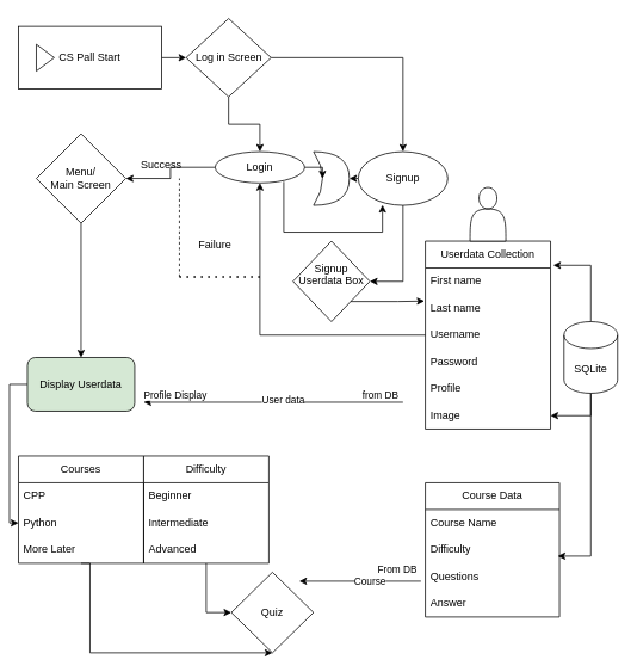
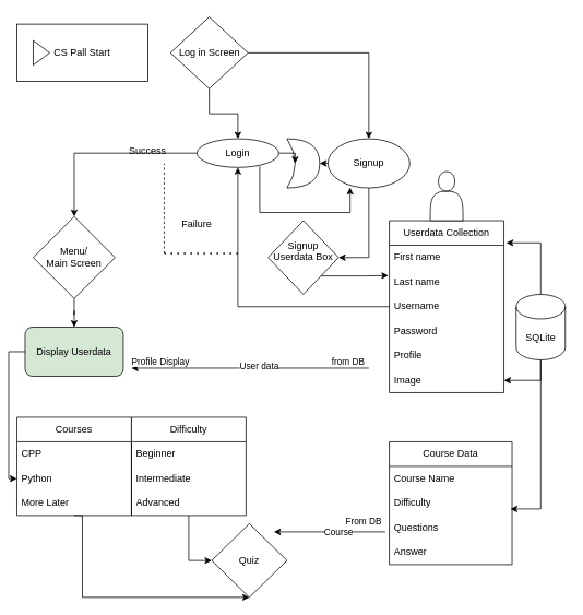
  <mxCell id="0" />
  <mxCell id="1" parent="0" />
- <mxCell id="2" value="" style="edgeStyle=orthogonalEdgeStyle;rounded=0;orthogonalLoop=1;jettySize=auto;html=1;" parent="1" source="3" target="7" edge="1"><mxGeometry relative="1" as="geometry" /></mxCell>
  <mxCell id="3" value="&lt;div&gt;&lt;br&gt;&lt;/div&gt;&lt;div&gt;CS Pall Start&lt;/div&gt;&lt;div&gt;&lt;br&gt;&lt;/div&gt;" style="html=1;whiteSpace=wrap;container=1;recursiveResize=0;collapsible=0;" parent="1" vertex="1"><mxGeometry x="20" y="29" width="160" height="70" as="geometry" /></mxCell>
  <mxCell id="4" value="" style="triangle;html=1;whiteSpace=wrap;" parent="3" vertex="1"><mxGeometry x="20" y="20" width="20" height="30" as="geometry" /></mxCell>
  <mxCell id="5" style="edgeStyle=orthogonalEdgeStyle;rounded=0;orthogonalLoop=1;jettySize=auto;html=1;exitX=0.5;exitY=1;exitDx=0;exitDy=0;" parent="1" source="7" target="10" edge="1"><mxGeometry relative="1" as="geometry" /></mxCell>
  <mxCell id="6" style="edgeStyle=orthogonalEdgeStyle;rounded=0;orthogonalLoop=1;jettySize=auto;html=1;exitX=1;exitY=0.5;exitDx=0;exitDy=0;" parent="1" source="7" target="12" edge="1"><mxGeometry relative="1" as="geometry" /></mxCell>
  <mxCell id="7" value="Log in Screen" style="rhombus;whiteSpace=wrap;html=1;" parent="1" vertex="1"><mxGeometry x="207.5" y="20.25" width="95" height="87.5" as="geometry" /></mxCell>
  <mxCell id="8" value="" style="shape=xor;whiteSpace=wrap;html=1;" parent="1" vertex="1"><mxGeometry x="350" y="169" width="40" height="60" as="geometry" /></mxCell>
  <mxCell id="9" style="edgeStyle=orthogonalEdgeStyle;rounded=0;orthogonalLoop=1;jettySize=auto;html=1;exitX=0;exitY=0.5;exitDx=0;exitDy=0;" parent="1" source="10" target="22" edge="1"><mxGeometry relative="1" as="geometry" /></mxCell>
  <mxCell id="10" value="Login" style="ellipse;whiteSpace=wrap;html=1;" parent="1" vertex="1"><mxGeometry x="240" y="169" width="100" height="35" as="geometry" /></mxCell>
  <mxCell id="11" style="edgeStyle=orthogonalEdgeStyle;rounded=0;orthogonalLoop=1;jettySize=auto;html=1;exitX=0.5;exitY=1;exitDx=0;exitDy=0;entryX=1;entryY=0.5;entryDx=0;entryDy=0;" parent="1" source="12" target="33" edge="1"><mxGeometry relative="1" as="geometry"><mxPoint x="450" y="339" as="targetPoint" /></mxGeometry></mxCell>
  <mxCell id="12" value="&lt;div&gt;Signup&lt;/div&gt;" style="ellipse;whiteSpace=wrap;html=1;" parent="1" vertex="1"><mxGeometry x="400" y="169" width="100" height="60" as="geometry" /></mxCell>
  <mxCell id="13" value="&lt;div&gt;Userdata Collection&lt;/div&gt;" style="swimlane;fontStyle=0;childLayout=stackLayout;horizontal=1;startSize=30;horizontalStack=0;resizeParent=1;resizeParentMax=0;resizeLast=0;collapsible=1;marginBottom=0;whiteSpace=wrap;html=1;" parent="1" vertex="1"><mxGeometry x="475" y="269" width="140" height="210" as="geometry"><mxRectangle x="250" y="310" width="140" height="30" as="alternateBounds" /></mxGeometry></mxCell>
  <mxCell id="14" value="First name&lt;span style=&quot;white-space: pre;&quot;&gt;&#09;&lt;/span&gt;" style="text;strokeColor=none;fillColor=none;align=left;verticalAlign=middle;spacingLeft=4;spacingRight=4;overflow=hidden;points=[[0,0.5],[1,0.5]];portConstraint=eastwest;rotatable=0;whiteSpace=wrap;html=1;" parent="13" vertex="1"><mxGeometry y="30" width="140" height="30" as="geometry" /></mxCell>
  <mxCell id="15" value="Last name" style="text;align=left;verticalAlign=middle;spacingLeft=4;spacingRight=4;overflow=hidden;points=[[0,0.5],[1,0.5]];portConstraint=eastwest;rotatable=0;whiteSpace=wrap;html=1;" parent="13" vertex="1"><mxGeometry y="60" width="140" height="30" as="geometry" /></mxCell>
  <mxCell id="16" value="Username" style="text;strokeColor=none;fillColor=none;align=left;verticalAlign=middle;spacingLeft=4;spacingRight=4;overflow=hidden;points=[[0,0.5],[1,0.5]];portConstraint=eastwest;rotatable=0;whiteSpace=wrap;html=1;" parent="13" vertex="1"><mxGeometry y="90" width="140" height="30" as="geometry" /></mxCell>
  <mxCell id="17" value="Password" style="text;strokeColor=none;fillColor=none;align=left;verticalAlign=middle;spacingLeft=4;spacingRight=4;overflow=hidden;points=[[0,0.5],[1,0.5]];portConstraint=eastwest;rotatable=0;whiteSpace=wrap;html=1;" parent="13" vertex="1"><mxGeometry y="120" width="140" height="30" as="geometry" /></mxCell>
  <mxCell id="18" value="&lt;div&gt;Profile&lt;/div&gt;" style="text;strokeColor=none;fillColor=none;align=left;verticalAlign=middle;spacingLeft=4;spacingRight=4;overflow=hidden;points=[[0,0.5],[1,0.5]];portConstraint=eastwest;rotatable=0;whiteSpace=wrap;html=1;" parent="13" vertex="1"><mxGeometry y="150" width="140" height="30" as="geometry" /></mxCell>
  <mxCell id="19" value="Image" style="text;strokeColor=none;fillColor=none;align=left;verticalAlign=middle;spacingLeft=4;spacingRight=4;overflow=hidden;points=[[0,0.5],[1,0.5]];portConstraint=eastwest;rotatable=0;whiteSpace=wrap;html=1;" parent="13" vertex="1"><mxGeometry y="180" width="140" height="30" as="geometry" /></mxCell>
  <mxCell id="20" style="edgeStyle=orthogonalEdgeStyle;rounded=0;orthogonalLoop=1;jettySize=auto;html=1;exitX=0;exitY=0.5;exitDx=0;exitDy=0;entryX=0.5;entryY=1;entryDx=0;entryDy=0;" parent="1" source="16" target="10" edge="1"><mxGeometry relative="1" as="geometry" /></mxCell>
  <mxCell id="21" style="edgeStyle=orthogonalEdgeStyle;rounded=0;orthogonalLoop=1;jettySize=auto;html=1;exitX=0.5;exitY=1;exitDx=0;exitDy=0;" edge="1" parent="1" source="22" target="45"><mxGeometry relative="1" as="geometry" /></mxCell>
- <mxCell id="22" value="&lt;div&gt;Menu/&lt;/div&gt;&lt;div&gt;Main Screen&lt;br&gt;&lt;/div&gt;" style="rhombus;whiteSpace=wrap;html=1;" parent="1" vertex="1"><mxGeometry x="40" y="149" width="100" height="100" as="geometry" /></mxCell>
+ <mxCell id="22" value="&lt;div&gt;Menu/&lt;/div&gt;&lt;div&gt;Main Screen&lt;br&gt;&lt;/div&gt;" style="rhombus;whiteSpace=wrap;html=1;" parent="1" vertex="1"><mxGeometry x="40" y="264" width="100" height="100" as="geometry" /></mxCell>
  <mxCell id="23" value="Success" style="text;html=1;strokeColor=none;fillColor=none;align=center;verticalAlign=middle;whiteSpace=wrap;rounded=0;" parent="1" vertex="1"><mxGeometry x="150" y="169" width="60" height="30" as="geometry" /></mxCell>
  <mxCell id="24" value="Failure" style="text;html=1;strokeColor=none;fillColor=none;align=center;verticalAlign=middle;whiteSpace=wrap;rounded=0;" parent="1" vertex="1"><mxGeometry x="210" y="259" width="60" height="30" as="geometry" /></mxCell>
  <mxCell id="25" value="" style="endArrow=none;dashed=1;html=1;rounded=0;" parent="1" edge="1"><mxGeometry width="50" height="50" relative="1" as="geometry"><mxPoint x="200" y="309" as="sourcePoint" /><mxPoint x="200" y="199" as="targetPoint" /></mxGeometry></mxCell>
  <mxCell id="26" value="" style="endArrow=none;dashed=1;html=1;dashPattern=1 3;strokeWidth=2;rounded=0;" parent="1" edge="1"><mxGeometry width="50" height="50" relative="1" as="geometry"><mxPoint x="200" y="309" as="sourcePoint" /><mxPoint x="290" y="309" as="targetPoint" /></mxGeometry></mxCell>
  <mxCell id="27" style="edgeStyle=orthogonalEdgeStyle;rounded=0;orthogonalLoop=1;jettySize=auto;html=1;exitX=0.767;exitY=0.961;exitDx=0;exitDy=0;entryX=0.271;entryY=0.993;entryDx=0;entryDy=0;entryPerimeter=0;exitPerimeter=0;" parent="1" source="10" target="12" edge="1"><mxGeometry relative="1" as="geometry"><Array as="points"><mxPoint x="317" y="259" /><mxPoint x="427" y="259" /></Array></mxGeometry></mxCell>
  <mxCell id="28" value="" style="endArrow=classic;html=1;rounded=0;" edge="1" parent="1"><mxGeometry relative="1" as="geometry"><mxPoint x="450" y="449" as="sourcePoint" /><mxPoint x="160" y="449" as="targetPoint" /></mxGeometry></mxCell>
  <mxCell id="29" value="Label" style="edgeLabel;resizable=0;html=1;align=center;verticalAlign=middle;" connectable="0" vertex="1" parent="28"><mxGeometry relative="1" as="geometry" /></mxCell>
  <mxCell id="30" value="from DB" style="edgeLabel;resizable=0;html=1;align=left;verticalAlign=bottom;" connectable="0" vertex="1" parent="28"><mxGeometry x="-1" relative="1" as="geometry"><mxPoint x="-47" as="offset" /></mxGeometry></mxCell>
  <mxCell id="31" value="Profile Display" style="edgeLabel;resizable=0;html=1;align=right;verticalAlign=bottom;" connectable="0" vertex="1" parent="28"><mxGeometry x="1" relative="1" as="geometry"><mxPoint x="71" as="offset" /></mxGeometry></mxCell>
  <mxCell id="32" value="&lt;div&gt;User data&lt;/div&gt;&lt;div&gt;&lt;br&gt;&lt;/div&gt;" style="edgeLabel;html=1;align=center;verticalAlign=middle;resizable=0;points=[];" vertex="1" connectable="0" parent="28"><mxGeometry x="-0.064" y="4" relative="1" as="geometry"><mxPoint x="1" as="offset" /></mxGeometry></mxCell>
  <mxCell id="33" value="&lt;div&gt;Signup Userdata Box&lt;/div&gt;&lt;div&gt;&lt;br&gt;&lt;/div&gt;" style="rhombus;whiteSpace=wrap;html=1;" vertex="1" parent="1"><mxGeometry x="327" y="269" width="86" height="90" as="geometry" /></mxCell>
  <mxCell id="34" style="edgeStyle=orthogonalEdgeStyle;rounded=0;orthogonalLoop=1;jettySize=auto;html=1;exitX=0.5;exitY=1;exitDx=0;exitDy=0;" edge="1" parent="1" source="35" target="58"><mxGeometry relative="1" as="geometry"><mxPoint x="140" y="729" as="targetPoint" /><Array as="points"><mxPoint x="100" y="729" /></Array></mxGeometry></mxCell>
  <mxCell id="35" value="Courses" style="swimlane;fontStyle=0;childLayout=stackLayout;horizontal=1;startSize=30;horizontalStack=0;resizeParent=1;resizeParentMax=0;resizeLast=0;collapsible=1;marginBottom=0;whiteSpace=wrap;html=1;" vertex="1" parent="1"><mxGeometry x="20" y="509" width="140" height="120" as="geometry" /></mxCell>
  <mxCell id="36" value="CPP" style="text;strokeColor=none;fillColor=none;align=left;verticalAlign=middle;spacingLeft=4;spacingRight=4;overflow=hidden;points=[[0,0.5],[1,0.5]];portConstraint=eastwest;rotatable=0;whiteSpace=wrap;html=1;" vertex="1" parent="35"><mxGeometry y="30" width="140" height="30" as="geometry" /></mxCell>
  <mxCell id="37" value="Python" style="text;strokeColor=none;fillColor=none;align=left;verticalAlign=middle;spacingLeft=4;spacingRight=4;overflow=hidden;points=[[0,0.5],[1,0.5]];portConstraint=eastwest;rotatable=0;whiteSpace=wrap;html=1;" vertex="1" parent="35"><mxGeometry y="60" width="140" height="30" as="geometry" /></mxCell>
  <mxCell id="38" value="More Later" style="text;strokeColor=none;fillColor=none;align=left;verticalAlign=middle;spacingLeft=4;spacingRight=4;overflow=hidden;points=[[0,0.5],[1,0.5]];portConstraint=eastwest;rotatable=0;whiteSpace=wrap;html=1;" vertex="1" parent="35"><mxGeometry y="90" width="140" height="30" as="geometry" /></mxCell>
  <mxCell id="39" style="edgeStyle=orthogonalEdgeStyle;rounded=0;orthogonalLoop=1;jettySize=auto;html=1;exitX=0.5;exitY=1;exitDx=0;exitDy=0;entryX=0;entryY=0.5;entryDx=0;entryDy=0;" edge="1" parent="1" source="40" target="58"><mxGeometry relative="1" as="geometry"><mxPoint x="240" y="709" as="targetPoint" /></mxGeometry></mxCell>
  <mxCell id="40" value="Difficulty" style="swimlane;fontStyle=0;childLayout=stackLayout;horizontal=1;startSize=30;horizontalStack=0;resizeParent=1;resizeParentMax=0;resizeLast=0;collapsible=1;marginBottom=0;whiteSpace=wrap;html=1;" vertex="1" parent="1"><mxGeometry x="160" y="509" width="140" height="120" as="geometry" /></mxCell>
  <mxCell id="41" value="&lt;div&gt;Beginner&lt;/div&gt;" style="text;strokeColor=none;fillColor=none;align=left;verticalAlign=middle;spacingLeft=4;spacingRight=4;overflow=hidden;points=[[0,0.5],[1,0.5]];portConstraint=eastwest;rotatable=0;whiteSpace=wrap;html=1;" vertex="1" parent="40"><mxGeometry y="30" width="140" height="30" as="geometry" /></mxCell>
  <mxCell id="42" value="Intermediate" style="text;strokeColor=none;fillColor=none;align=left;verticalAlign=middle;spacingLeft=4;spacingRight=4;overflow=hidden;points=[[0,0.5],[1,0.5]];portConstraint=eastwest;rotatable=0;whiteSpace=wrap;html=1;" vertex="1" parent="40"><mxGeometry y="60" width="140" height="30" as="geometry" /></mxCell>
  <mxCell id="43" value="Advanced" style="text;strokeColor=none;fillColor=none;align=left;verticalAlign=middle;spacingLeft=4;spacingRight=4;overflow=hidden;points=[[0,0.5],[1,0.5]];portConstraint=eastwest;rotatable=0;whiteSpace=wrap;html=1;" vertex="1" parent="40"><mxGeometry y="90" width="140" height="30" as="geometry" /></mxCell>
  <mxCell id="44" style="edgeStyle=orthogonalEdgeStyle;rounded=0;orthogonalLoop=1;jettySize=auto;html=1;exitX=0;exitY=0.5;exitDx=0;exitDy=0;entryX=0;entryY=0.5;entryDx=0;entryDy=0;" edge="1" parent="1" source="45" target="37"><mxGeometry relative="1" as="geometry" /></mxCell>
  <mxCell id="45" value="&lt;div&gt;Display Userdata&lt;/div&gt;" style="rounded=1;whiteSpace=wrap;html=1;fillColor=#d5e8d4;" vertex="1" parent="1"><mxGeometry x="30" y="399" width="120" height="60" as="geometry" /></mxCell>
  <mxCell id="46" style="edgeStyle=orthogonalEdgeStyle;rounded=0;orthogonalLoop=1;jettySize=auto;html=1;exitX=0.5;exitY=1;exitDx=0;exitDy=0;exitPerimeter=0;entryX=1;entryY=0.5;entryDx=0;entryDy=0;" edge="1" parent="1" source="47" target="19"><mxGeometry relative="1" as="geometry" /></mxCell>
  <mxCell id="47" value="SQLite" style="shape=cylinder3;whiteSpace=wrap;html=1;boundedLbl=1;backgroundOutline=1;size=15;" vertex="1" parent="1"><mxGeometry x="630" y="359" width="60" height="80" as="geometry" /></mxCell>
  <mxCell id="48" style="edgeStyle=orthogonalEdgeStyle;rounded=0;orthogonalLoop=1;jettySize=auto;html=1;exitX=0.5;exitY=0;exitDx=0;exitDy=0;exitPerimeter=0;entryX=1.021;entryY=-0.1;entryDx=0;entryDy=0;entryPerimeter=0;" edge="1" parent="1" source="47" target="14"><mxGeometry relative="1" as="geometry" /></mxCell>
  <mxCell id="49" value="" style="shape=actor;whiteSpace=wrap;html=1;" vertex="1" parent="1"><mxGeometry x="525" y="209" width="40" height="60" as="geometry" /></mxCell>
  <mxCell id="50" style="edgeStyle=orthogonalEdgeStyle;rounded=0;orthogonalLoop=1;jettySize=auto;html=1;exitX=1;exitY=0.5;exitDx=0;exitDy=0;entryX=0.25;entryY=0.5;entryDx=0;entryDy=0;entryPerimeter=0;" edge="1" parent="1" source="10" target="8"><mxGeometry relative="1" as="geometry" /></mxCell>
  <mxCell id="51" style="edgeStyle=orthogonalEdgeStyle;rounded=0;orthogonalLoop=1;jettySize=auto;html=1;exitX=0;exitY=0.5;exitDx=0;exitDy=0;entryX=1;entryY=0.5;entryDx=0;entryDy=0;entryPerimeter=0;" edge="1" parent="1" source="12" target="8"><mxGeometry relative="1" as="geometry" /></mxCell>
  <mxCell id="52" value="Course Data" style="swimlane;fontStyle=0;childLayout=stackLayout;horizontal=1;startSize=30;horizontalStack=0;resizeParent=1;resizeParentMax=0;resizeLast=0;collapsible=1;marginBottom=0;whiteSpace=wrap;html=1;" vertex="1" parent="1"><mxGeometry x="475" y="539" width="150" height="150" as="geometry" /></mxCell>
  <mxCell id="53" value="Course Name" style="text;strokeColor=none;fillColor=none;align=left;verticalAlign=middle;spacingLeft=4;spacingRight=4;overflow=hidden;points=[[0,0.5],[1,0.5]];portConstraint=eastwest;rotatable=0;whiteSpace=wrap;html=1;" vertex="1" parent="52"><mxGeometry y="30" width="150" height="30" as="geometry" /></mxCell>
  <mxCell id="54" value="Difficulty" style="text;strokeColor=none;fillColor=none;align=left;verticalAlign=middle;spacingLeft=4;spacingRight=4;overflow=hidden;points=[[0,0.5],[1,0.5]];portConstraint=eastwest;rotatable=0;whiteSpace=wrap;html=1;" vertex="1" parent="52"><mxGeometry y="60" width="150" height="30" as="geometry" /></mxCell>
  <mxCell id="55" value="Questions" style="text;strokeColor=none;fillColor=none;align=left;verticalAlign=middle;spacingLeft=4;spacingRight=4;overflow=hidden;points=[[0,0.5],[1,0.5]];portConstraint=eastwest;rotatable=0;whiteSpace=wrap;html=1;" vertex="1" parent="52"><mxGeometry y="90" width="150" height="30" as="geometry" /></mxCell>
  <mxCell id="56" value="Answer" style="text;strokeColor=none;fillColor=none;align=left;verticalAlign=middle;spacingLeft=4;spacingRight=4;overflow=hidden;points=[[0,0.5],[1,0.5]];portConstraint=eastwest;rotatable=0;whiteSpace=wrap;html=1;" vertex="1" parent="52"><mxGeometry y="120" width="150" height="30" as="geometry" /></mxCell>
  <mxCell id="57" style="edgeStyle=orthogonalEdgeStyle;rounded=0;orthogonalLoop=1;jettySize=auto;html=1;exitX=0.5;exitY=1;exitDx=0;exitDy=0;exitPerimeter=0;entryX=0.987;entryY=0.733;entryDx=0;entryDy=0;entryPerimeter=0;" edge="1" parent="1" source="47" target="54"><mxGeometry relative="1" as="geometry" /></mxCell>
  <mxCell id="58" value="Quiz" style="rhombus;whiteSpace=wrap;html=1;" vertex="1" parent="1"><mxGeometry x="258" y="639" width="92" height="90" as="geometry" /></mxCell>
  <mxCell id="59" style="edgeStyle=orthogonalEdgeStyle;rounded=0;orthogonalLoop=1;jettySize=auto;html=1;exitX=1;exitY=1;exitDx=0;exitDy=0;entryX=-0.007;entryY=0.233;entryDx=0;entryDy=0;entryPerimeter=0;" edge="1" parent="1" source="33" target="15"><mxGeometry relative="1" as="geometry" /></mxCell>
  <mxCell id="60" value="" style="endArrow=classic;html=1;rounded=0;" edge="1" parent="1"><mxGeometry relative="1" as="geometry"><mxPoint x="470" y="649" as="sourcePoint" /><mxPoint x="334" y="649" as="targetPoint" /></mxGeometry></mxCell>
  <mxCell id="61" value="Course" style="edgeLabel;resizable=0;html=1;align=center;verticalAlign=middle;" connectable="0" vertex="1" parent="60"><mxGeometry relative="1" as="geometry"><mxPoint x="10" as="offset" /></mxGeometry></mxCell>
  <mxCell id="62" value="From DB" style="edgeLabel;resizable=0;html=1;align=left;verticalAlign=bottom;" connectable="0" vertex="1" parent="60"><mxGeometry x="-1" relative="1" as="geometry"><mxPoint x="-50" y="-5" as="offset" /></mxGeometry></mxCell>
